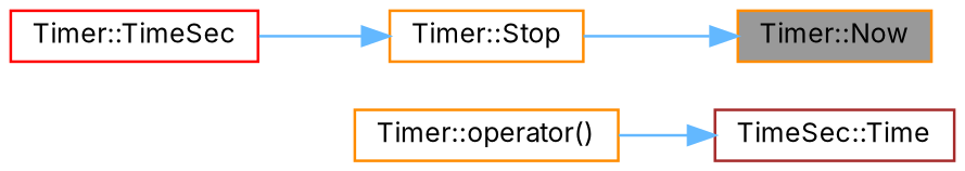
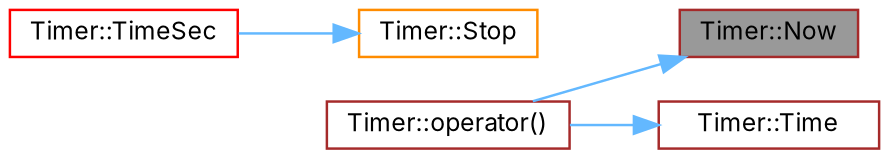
  digraph {
    fontname=Inter
    rankdir=RL
    node [color=darkorange fillcolor=white fontname=Inter fontsize=10 shape=box style=filled]
    edge [color=steelblue1 dir=back fontname=Inter fontsize=10 labelfontname=Helvetica labelfontsize=10 style=solid]
-   n1 [fillcolor=grey60 fontcolor=black height=0.2 label="Timer::Now" width=0.4]
+   n1 [color=brown fillcolor=grey60 fontcolor=black height=0.2 label="Timer::Now" width=0.4]
    n2 [height=0.2 label="Timer::Stop" width=0.4]
    n3 [color=red height=0.2 label="Timer::TimeSec" width=0.4]
-   n4 [color=brown height=0.2 label="TimeSec::Time" width=0.4]
-   n5 [height=0.2 label="Timer::operator()" width=0.4]
-   n1 -> n2
+   n4 [color=brown height=0.2 label="Timer::Time" width=0.4]
+   n5 [color=brown height=0.2 label="Timer::operator()" width=0.4]
+   n1 -> n5
    n2 -> n3
    n4 -> n5
  }
